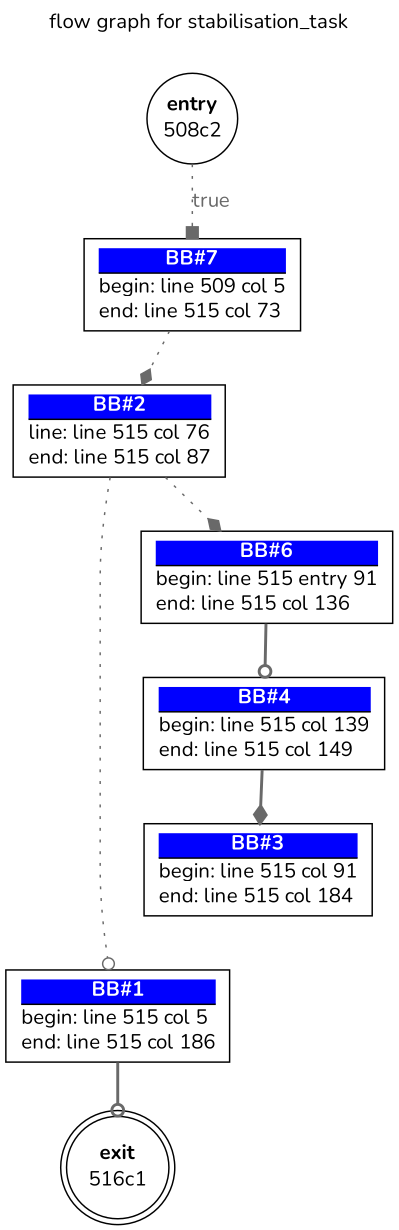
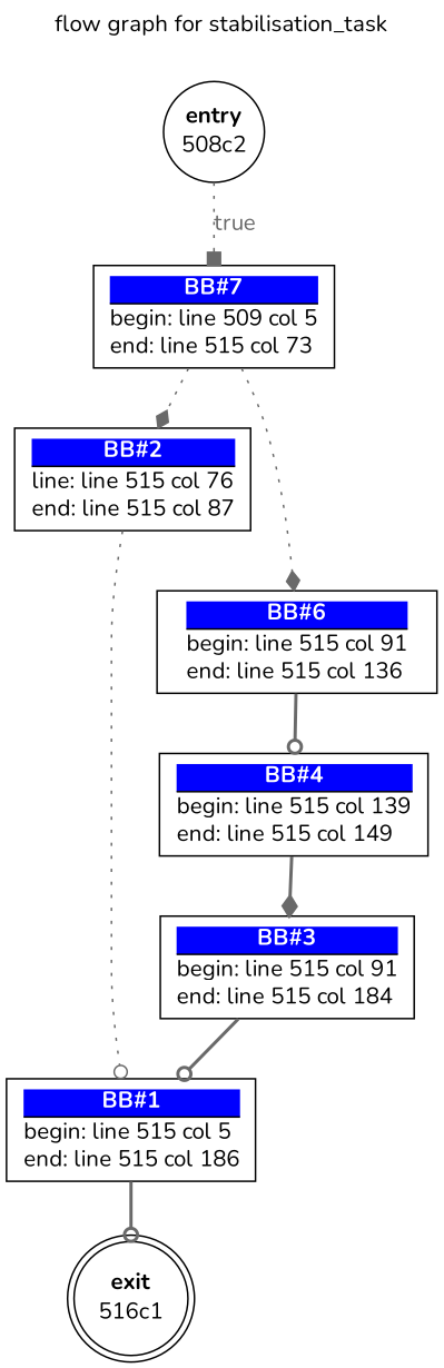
  digraph {
    fontname=Nunito
    label="flow graph for stabilisation_task"
    labelloc=t
    node [fontname=Nunito shape=box]
    edge [arrowhead=odot color=dimgray fontcolor=dimgray fontname=Nunito style=bold]
    n1 [label=<<TABLE border="0" cellborder="0" cellpadding="0"><TR><TD border="0" bgcolor="#ffffff" sides="b"><FONT color="#000000"><B>exit</B></FONT></TD></TR><TR><TD>516c1</TD></TR></TABLE>> margin=0 shape=doublecircle]
    n2 [label=<<TABLE border="0" cellborder="0" cellpadding="0"><TR><TD border="1" bgcolor="#0000ff" sides="b"><FONT color="#ffffff"><B>BB#1</B></FONT></TD></TR><TR><TD align="left">begin: line 515 col 5</TD></TR><TR><TD align="left">end: line 515 col 186</TD></TR></TABLE>>]
    n3 [label=<<TABLE border="0" cellborder="0" cellpadding="0"><TR><TD border="1" bgcolor="#0000ff" sides="b"><FONT color="#ffffff"><B>BB#2</B></FONT></TD></TR><TR><TD align="left">line: line 515 col 76</TD></TR><TR><TD align="left">end: line 515 col 87</TD></TR></TABLE>>]
    n4 [label=<<TABLE border="0" cellborder="0" cellpadding="0"><TR><TD border="1" bgcolor="#0000ff" sides="b"><FONT color="#ffffff"><B>BB#3</B></FONT></TD></TR><TR><TD align="left">begin: line 515 col 91</TD></TR><TR><TD align="left">end: line 515 col 184</TD></TR></TABLE>>]
    n5 [label=<<TABLE border="0" cellborder="0" cellpadding="0"><TR><TD border="1" bgcolor="#0000ff" sides="b"><FONT color="#ffffff"><B>BB#4</B></FONT></TD></TR><TR><TD align="left">begin: line 515 col 139</TD></TR><TR><TD align="left">end: line 515 col 149</TD></TR></TABLE>>]
-   n6 [label=<<TABLE border="0" cellborder="0" cellpadding="0"><TR><TD border="1" bgcolor="#0000ff" sides="b"><FONT color="#ffffff"><B>BB#6</B></FONT></TD></TR><TR><TD align="left">begin: line 515 entry 91</TD></TR><TR><TD align="left">end: line 515 col 136</TD></TR></TABLE>>]
+   n6 [label=<<TABLE border="0" cellborder="0" cellpadding="0"><TR><TD border="1" bgcolor="#0000ff" sides="b"><FONT color="#ffffff"><B>BB#6</B></FONT></TD></TR><TR><TD align="left">begin: line 515 col 91</TD></TR><TR><TD align="left">end: line 515 col 136</TD></TR></TABLE>>]
    n7 [label=<<TABLE border="0" cellborder="0" cellpadding="0"><TR><TD border="1" bgcolor="#0000ff" sides="b"><FONT color="#ffffff"><B>BB#7</B></FONT></TD></TR><TR><TD align="left">begin: line 509 col 5</TD></TR><TR><TD align="left">end: line 515 col 73</TD></TR></TABLE>>]
    n8 [label=<<TABLE border="0" cellborder="0" cellpadding="0"><TR><TD border="0" bgcolor="#ffffff" sides="b"><FONT color="#000000"><B>entry</B></FONT></TD></TR><TR><TD>508c2</TD></TR></TABLE>> margin=0 shape=circle]
    n2 -> n1
    n3 -> n2 [style=dotted]
+   n4 -> n2
    n5 -> n4 [arrowhead=diamond]
    n6 -> n5
    n7 -> n3 [arrowhead=diamond style=dotted]
-   n3 -> n6 [arrowhead=diamond style=dotted]
+   n7 -> n6 [arrowhead=diamond style=dotted]
    n8 -> n7 [arrowhead=box label=true style=dotted]
  }
